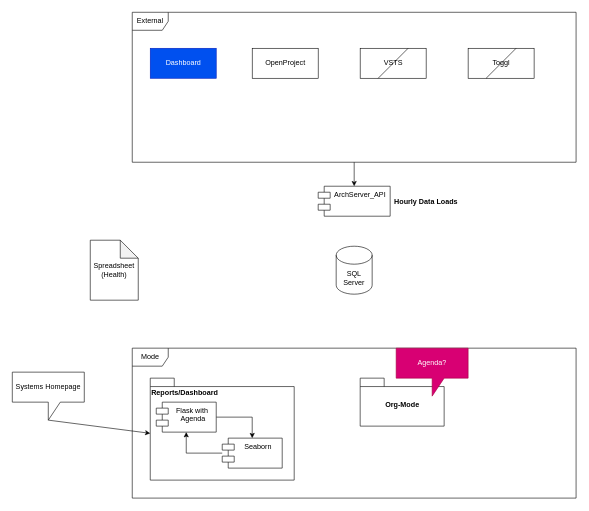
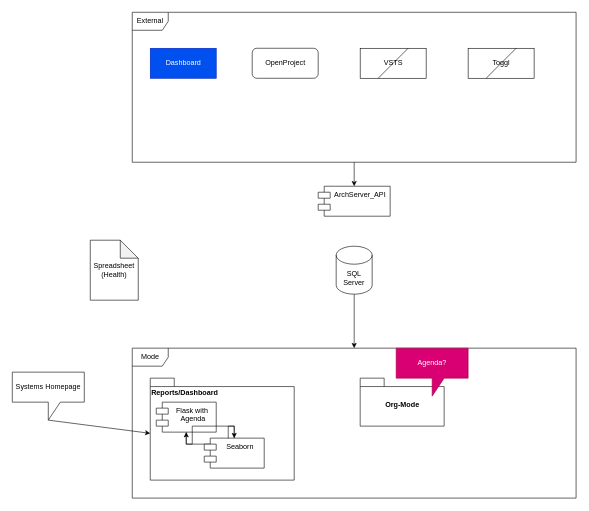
  <mxCell id="0" />
  <mxCell id="1" parent="0" />
  <mxCell id="2" value="ArchServer_API" style="shape=module;align=left;spacingLeft=20;align=center;verticalAlign=top;" vertex="1" parent="1"><mxGeometry x="530" y="310" width="120" height="50" as="geometry" /></mxCell>
  <mxCell id="3" style="edgeStyle=orthogonalEdgeStyle;rounded=0;orthogonalLoop=1;jettySize=auto;html=1;entryX=0.5;entryY=0;entryDx=0;entryDy=0;" edge="1" parent="1" source="4" target="2"><mxGeometry relative="1" as="geometry" /></mxCell>
  <mxCell id="4" value="External" style="shape=umlFrame;whiteSpace=wrap;html=1;" vertex="1" parent="1"><mxGeometry x="220" y="20" width="740" height="250" as="geometry" /></mxCell>
+ <mxCell id="5" style="edgeStyle=orthogonalEdgeStyle;rounded=0;orthogonalLoop=1;jettySize=auto;html=1;" edge="1" parent="1" source="6" target="12"><mxGeometry relative="1" as="geometry" /></mxCell>
  <mxCell id="6" value="SQL Server" style="shape=cylinder3;whiteSpace=wrap;html=1;boundedLbl=1;backgroundOutline=1;size=15;" vertex="1" parent="1"><mxGeometry x="560" y="410" width="60" height="80" as="geometry" /></mxCell>
  <mxCell id="7" value="Dashboard" style="html=1;fillColor=#0050ef;strokeColor=#001DBC;fontColor=#ffffff;" vertex="1" parent="1"><mxGeometry x="250" y="80" width="110" height="50" as="geometry" /></mxCell>
- <mxCell id="8" value="OpenProject" style="html=1;" vertex="1" parent="1"><mxGeometry x="420" y="80" width="110" height="50" as="geometry" /></mxCell>
+ <mxCell id="8" value="OpenProject" style="html=1;rounded=1;" vertex="1" parent="1"><mxGeometry x="420" y="80" width="110" height="50" as="geometry" /></mxCell>
  <mxCell id="9" value="VSTS" style="html=1;" vertex="1" parent="1"><mxGeometry x="600" y="80" width="110" height="50" as="geometry" /></mxCell>
  <mxCell id="10" value="Toggl" style="html=1;" vertex="1" parent="1"><mxGeometry x="780" y="80" width="110" height="50" as="geometry" /></mxCell>
- <mxCell id="11" value="Hourly Data Loads" style="text;align=center;fontStyle=1;verticalAlign=middle;spacingLeft=3;spacingRight=3;strokeColor=none;rotatable=0;points=[[0,0.5],[1,0.5]];portConstraint=eastwest;" vertex="1" parent="1"><mxGeometry x="670" y="322" width="80" height="26" as="geometry" /></mxCell>
  <mxCell id="12" value="Mode" style="shape=umlFrame;whiteSpace=wrap;html=1;" vertex="1" parent="1"><mxGeometry x="220" y="580" width="740" height="250" as="geometry" /></mxCell>
  <mxCell id="13" value="" style="endArrow=none;html=1;" edge="1" parent="1"><mxGeometry width="50" height="50" relative="1" as="geometry"><mxPoint x="630" y="130" as="sourcePoint" /><mxPoint x="680" y="80" as="targetPoint" /></mxGeometry></mxCell>
  <mxCell id="14" value="" style="endArrow=none;html=1;" edge="1" parent="1"><mxGeometry width="50" height="50" relative="1" as="geometry"><mxPoint x="810" y="130" as="sourcePoint" /><mxPoint x="860" y="80" as="targetPoint" /></mxGeometry></mxCell>
  <mxCell id="15" value="Org-Mode" style="shape=folder;fontStyle=1;spacingTop=10;tabWidth=40;tabHeight=14;tabPosition=left;html=1;" vertex="1" parent="1"><mxGeometry x="600" y="630" width="140" height="80" as="geometry" /></mxCell>
  <mxCell id="16" value="Reports/Dashboard" style="shape=folder;fontStyle=1;spacingTop=10;tabWidth=40;tabHeight=14;tabPosition=left;html=1;align=left;verticalAlign=top;" vertex="1" parent="1"><mxGeometry x="250" y="630" width="240" height="170" as="geometry" /></mxCell>
  <mxCell id="17" value="Agenda?" style="shape=callout;whiteSpace=wrap;html=1;perimeter=calloutPerimeter;fillColor=#d80073;strokeColor=#A50040;fontColor=#ffffff;" vertex="1" parent="1"><mxGeometry x="660" y="580" width="120" height="80" as="geometry" /></mxCell>
  <mxCell id="18" value="Spreadsheet&lt;br&gt;(Health)" style="shape=note;whiteSpace=wrap;html=1;backgroundOutline=1;darkOpacity=0.05;align=center;" vertex="1" parent="1"><mxGeometry x="150" y="400" width="80" height="100" as="geometry" /></mxCell>
  <mxCell id="19" style="edgeStyle=orthogonalEdgeStyle;rounded=0;orthogonalLoop=1;jettySize=auto;html=1;" edge="1" parent="1" source="20" target="22"><mxGeometry relative="1" as="geometry" /></mxCell>
  <mxCell id="20" value="Flask with&#10; Agenda" style="shape=module;align=left;spacingLeft=20;align=center;verticalAlign=top;" vertex="1" parent="1"><mxGeometry x="260" y="670" width="100" height="50" as="geometry" /></mxCell>
  <mxCell id="21" style="edgeStyle=orthogonalEdgeStyle;rounded=0;orthogonalLoop=1;jettySize=auto;html=1;entryX=0.5;entryY=1;entryDx=0;entryDy=0;" edge="1" parent="1" source="22" target="20"><mxGeometry relative="1" as="geometry" /></mxCell>
- <mxCell id="22" value="Seaborn" style="shape=module;align=left;spacingLeft=20;align=center;verticalAlign=top;" vertex="1" parent="1"><mxGeometry x="370" y="730" width="100" height="50" as="geometry" /></mxCell>
+ <mxCell id="22" value="Seaborn" style="shape=module;align=left;spacingLeft=20;align=center;verticalAlign=top;" vertex="1" parent="1"><mxGeometry x="340" y="730" width="100" height="50" as="geometry" /></mxCell>
  <mxCell id="23" value="" style="endArrow=classic;html=1;entryX=0;entryY=0;entryDx=0;entryDy=92;entryPerimeter=0;" edge="1" parent="1" target="16"><mxGeometry width="50" height="50" relative="1" as="geometry"><mxPoint x="80" y="700" as="sourcePoint" /><mxPoint x="130" y="690" as="targetPoint" /></mxGeometry></mxCell>
  <mxCell id="24" value="Systems Homepage" style="shape=callout;whiteSpace=wrap;html=1;perimeter=calloutPerimeter;align=center;" vertex="1" parent="1"><mxGeometry x="20" y="620" width="120" height="80" as="geometry" /></mxCell>
